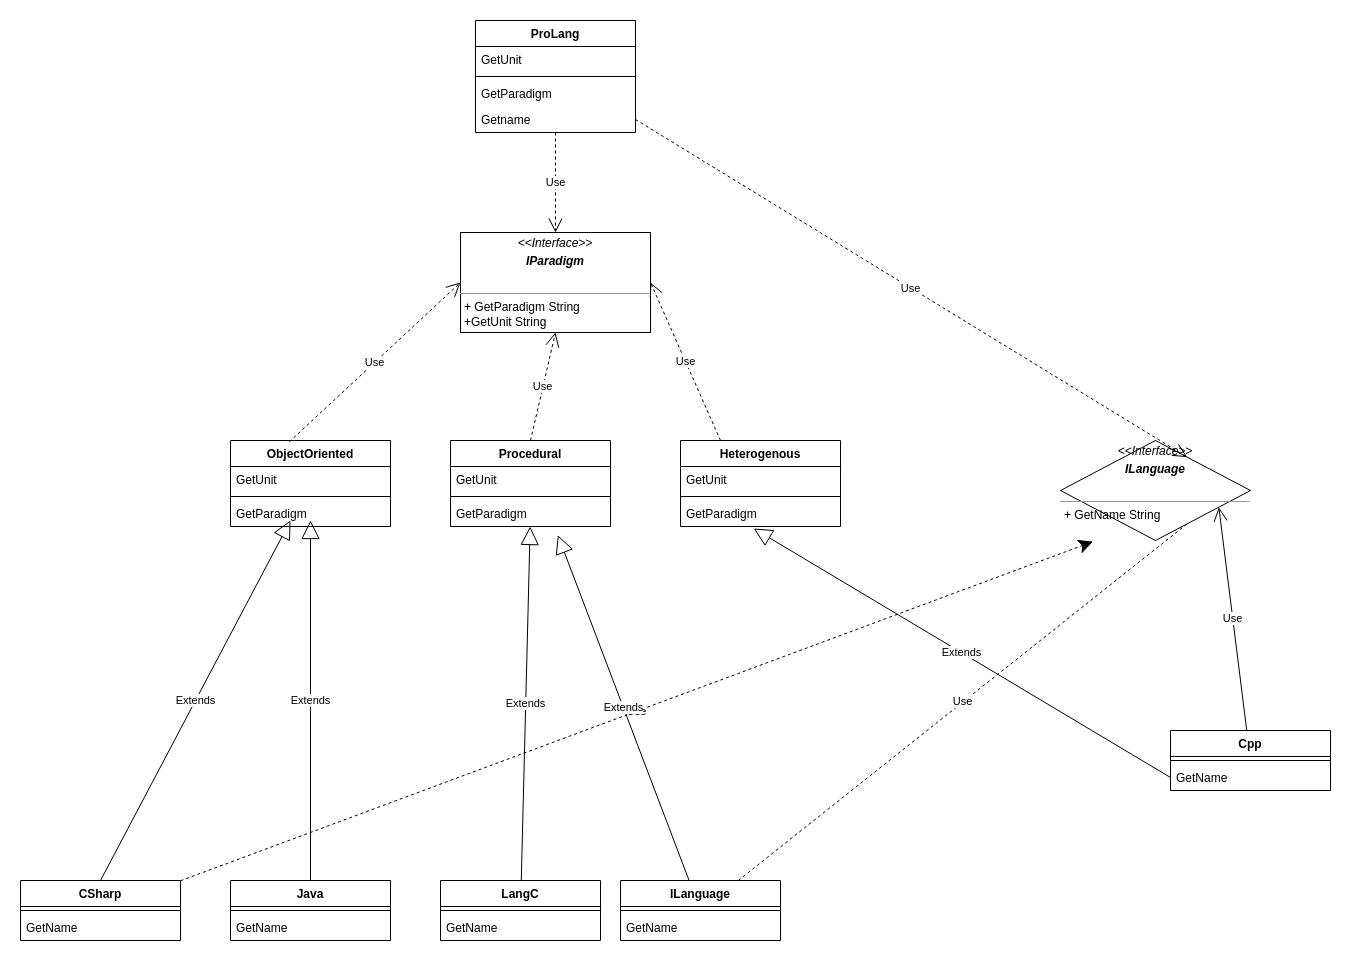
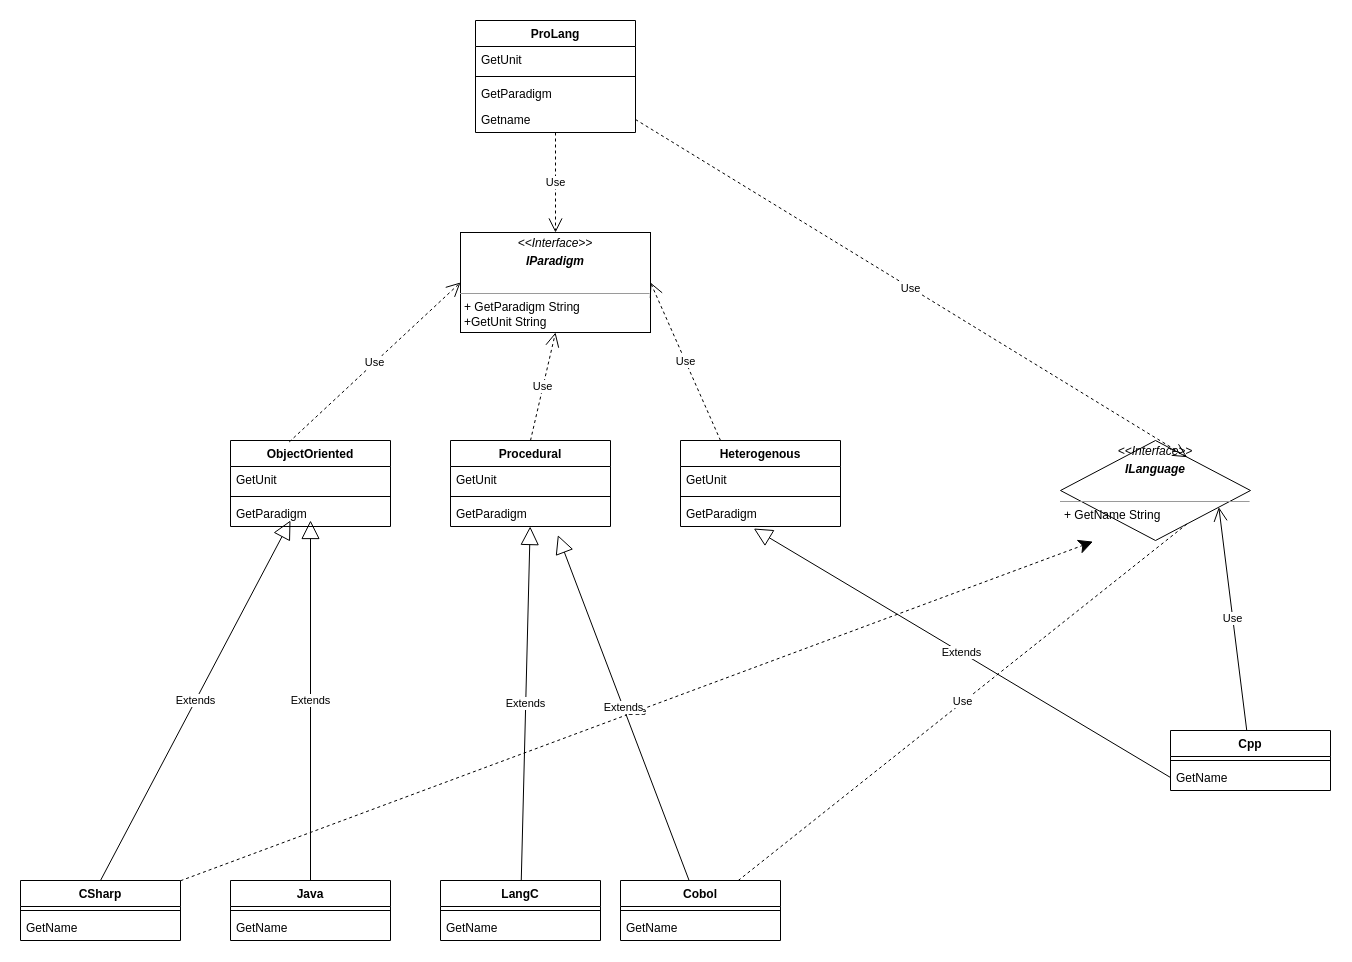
  <mxCell id="0" />
  <mxCell id="1" parent="0" />
  <mxCell id="2" value="ProLang" style="swimlane;fontStyle=1;align=center;verticalAlign=top;childLayout=stackLayout;horizontal=1;startSize=26;horizontalStack=0;resizeParent=1;resizeParentMax=0;resizeLast=0;collapsible=1;marginBottom=0;" vertex="1" parent="1"><mxGeometry x="475" y="20" width="160" height="112" as="geometry" /></mxCell>
  <mxCell id="3" value="GetUnit" style="text;strokeColor=none;fillColor=none;align=left;verticalAlign=top;spacingLeft=4;spacingRight=4;overflow=hidden;rotatable=0;points=[[0,0.5],[1,0.5]];portConstraint=eastwest;" vertex="1" parent="2"><mxGeometry y="26" width="160" height="26" as="geometry" /></mxCell>
  <mxCell id="4" value="" style="line;strokeWidth=1;fillColor=none;align=left;verticalAlign=middle;spacingTop=-1;spacingLeft=3;spacingRight=3;rotatable=0;labelPosition=right;points=[];portConstraint=eastwest;" vertex="1" parent="2"><mxGeometry y="52" width="160" height="8" as="geometry" /></mxCell>
  <mxCell id="5" value="GetParadigm" style="text;strokeColor=none;fillColor=none;align=left;verticalAlign=top;spacingLeft=4;spacingRight=4;overflow=hidden;rotatable=0;points=[[0,0.5],[1,0.5]];portConstraint=eastwest;" vertex="1" parent="2"><mxGeometry y="60" width="160" height="26" as="geometry" /></mxCell>
  <mxCell id="6" value="Getname" style="text;strokeColor=none;fillColor=none;align=left;verticalAlign=top;spacingLeft=4;spacingRight=4;overflow=hidden;rotatable=0;points=[[0,0.5],[1,0.5]];portConstraint=eastwest;" vertex="1" parent="2"><mxGeometry y="86" width="160" height="26" as="geometry" /></mxCell>
  <mxCell id="7" value="&lt;p style=&quot;margin:0px;margin-top:4px;text-align:center;&quot;&gt;&lt;i&gt;&amp;lt;&amp;lt;Interface&amp;gt;&amp;gt;&lt;/i&gt;&lt;/p&gt;&lt;p style=&quot;margin:0px;margin-top:4px;text-align:center;&quot;&gt;&lt;b&gt;&lt;i&gt;IParadigm&lt;/i&gt;&lt;/b&gt;&lt;/p&gt;&lt;p style=&quot;margin:0px;margin-top:4px;text-align:center;&quot;&gt;&lt;br&gt;&lt;/p&gt;&lt;hr size=&quot;1&quot;&gt;&lt;p style=&quot;margin:0px;margin-left:4px;&quot;&gt;+ GetParadigm String&lt;br&gt;&lt;/p&gt;&lt;p style=&quot;margin:0px;margin-left:4px;&quot;&gt;+GetUnit String&amp;nbsp;&lt;/p&gt;&lt;p style=&quot;margin:0px;margin-left:4px;&quot;&gt;&lt;br&gt;&lt;/p&gt;&lt;p style=&quot;margin:0px;margin-left:4px;&quot;&gt;&lt;br&gt;&lt;/p&gt;&lt;p style=&quot;margin:0px;margin-left:4px;&quot;&gt;&lt;br&gt;&lt;/p&gt;" style="verticalAlign=top;align=left;overflow=fill;fontSize=12;fontFamily=Helvetica;html=1;" vertex="1" parent="1"><mxGeometry x="460" y="232" width="190" height="100" as="geometry" /></mxCell>
  <mxCell id="8" value="Procedural" style="swimlane;fontStyle=1;align=center;verticalAlign=top;childLayout=stackLayout;horizontal=1;startSize=26;horizontalStack=0;resizeParent=1;resizeParentMax=0;resizeLast=0;collapsible=1;marginBottom=0;" vertex="1" parent="1"><mxGeometry x="450" y="440" width="160" height="86" as="geometry" /></mxCell>
  <mxCell id="9" value="GetUnit" style="text;strokeColor=none;fillColor=none;align=left;verticalAlign=top;spacingLeft=4;spacingRight=4;overflow=hidden;rotatable=0;points=[[0,0.5],[1,0.5]];portConstraint=eastwest;" vertex="1" parent="8"><mxGeometry y="26" width="160" height="26" as="geometry" /></mxCell>
  <mxCell id="10" value="" style="line;strokeWidth=1;fillColor=none;align=left;verticalAlign=middle;spacingTop=-1;spacingLeft=3;spacingRight=3;rotatable=0;labelPosition=right;points=[];portConstraint=eastwest;" vertex="1" parent="8"><mxGeometry y="52" width="160" height="8" as="geometry" /></mxCell>
  <mxCell id="11" value="GetParadigm" style="text;strokeColor=none;fillColor=none;align=left;verticalAlign=top;spacingLeft=4;spacingRight=4;overflow=hidden;rotatable=0;points=[[0,0.5],[1,0.5]];portConstraint=eastwest;" vertex="1" parent="8"><mxGeometry y="60" width="160" height="26" as="geometry" /></mxCell>
  <mxCell id="12" value="ObjectOriented" style="swimlane;fontStyle=1;align=center;verticalAlign=top;childLayout=stackLayout;horizontal=1;startSize=26;horizontalStack=0;resizeParent=1;resizeParentMax=0;resizeLast=0;collapsible=1;marginBottom=0;" vertex="1" parent="1"><mxGeometry x="230" y="440" width="160" height="86" as="geometry" /></mxCell>
  <mxCell id="13" value="GetUnit" style="text;strokeColor=none;fillColor=none;align=left;verticalAlign=top;spacingLeft=4;spacingRight=4;overflow=hidden;rotatable=0;points=[[0,0.5],[1,0.5]];portConstraint=eastwest;" vertex="1" parent="12"><mxGeometry y="26" width="160" height="26" as="geometry" /></mxCell>
  <mxCell id="14" value="" style="line;strokeWidth=1;fillColor=none;align=left;verticalAlign=middle;spacingTop=-1;spacingLeft=3;spacingRight=3;rotatable=0;labelPosition=right;points=[];portConstraint=eastwest;" vertex="1" parent="12"><mxGeometry y="52" width="160" height="8" as="geometry" /></mxCell>
  <mxCell id="15" value="GetParadigm" style="text;strokeColor=none;fillColor=none;align=left;verticalAlign=top;spacingLeft=4;spacingRight=4;overflow=hidden;rotatable=0;points=[[0,0.5],[1,0.5]];portConstraint=eastwest;" vertex="1" parent="12"><mxGeometry y="60" width="160" height="26" as="geometry" /></mxCell>
  <mxCell id="16" value="Heterogenous" style="swimlane;fontStyle=1;align=center;verticalAlign=top;childLayout=stackLayout;horizontal=1;startSize=26;horizontalStack=0;resizeParent=1;resizeParentMax=0;resizeLast=0;collapsible=1;marginBottom=0;" vertex="1" parent="1"><mxGeometry x="680" y="440" width="160" height="86" as="geometry" /></mxCell>
  <mxCell id="17" value="GetUnit" style="text;strokeColor=none;fillColor=none;align=left;verticalAlign=top;spacingLeft=4;spacingRight=4;overflow=hidden;rotatable=0;points=[[0,0.5],[1,0.5]];portConstraint=eastwest;" vertex="1" parent="16"><mxGeometry y="26" width="160" height="26" as="geometry" /></mxCell>
  <mxCell id="18" value="" style="line;strokeWidth=1;fillColor=none;align=left;verticalAlign=middle;spacingTop=-1;spacingLeft=3;spacingRight=3;rotatable=0;labelPosition=right;points=[];portConstraint=eastwest;" vertex="1" parent="16"><mxGeometry y="52" width="160" height="8" as="geometry" /></mxCell>
  <mxCell id="19" value="GetParadigm" style="text;strokeColor=none;fillColor=none;align=left;verticalAlign=top;spacingLeft=4;spacingRight=4;overflow=hidden;rotatable=0;points=[[0,0.5],[1,0.5]];portConstraint=eastwest;" vertex="1" parent="16"><mxGeometry y="60" width="160" height="26" as="geometry" /></mxCell>
  <mxCell id="20" value="Use" style="endArrow=open;endSize=12;dashed=1;html=1;rounded=0;exitX=0.367;exitY=0.017;exitDx=0;exitDy=0;exitPerimeter=0;entryX=0;entryY=0.5;entryDx=0;entryDy=0;" edge="1" parent="1" source="12" target="7"><mxGeometry width="160" relative="1" as="geometry"><mxPoint x="330" y="420" as="sourcePoint" /><mxPoint x="490" y="420" as="targetPoint" /></mxGeometry></mxCell>
  <mxCell id="21" value="Use" style="endArrow=open;endSize=12;dashed=1;html=1;rounded=0;exitX=0.5;exitY=0;exitDx=0;exitDy=0;entryX=0.5;entryY=1;entryDx=0;entryDy=0;" edge="1" parent="1" source="8" target="7"><mxGeometry width="160" relative="1" as="geometry"><mxPoint x="500" y="410" as="sourcePoint" /><mxPoint x="544.688" y="300" as="targetPoint" /></mxGeometry></mxCell>
  <mxCell id="22" value="Use" style="endArrow=open;endSize=12;dashed=1;html=1;rounded=0;exitX=0.25;exitY=0;exitDx=0;exitDy=0;entryX=1;entryY=0.5;entryDx=0;entryDy=0;" edge="1" parent="1" source="16" target="7"><mxGeometry width="160" relative="1" as="geometry"><mxPoint x="510" y="420" as="sourcePoint" /><mxPoint x="554.688" y="310" as="targetPoint" /></mxGeometry></mxCell>
  <mxCell id="23" value="&lt;p style=&quot;margin:0px;margin-top:4px;text-align:center;&quot;&gt;&lt;i&gt;&amp;lt;&amp;lt;Interface&amp;gt;&amp;gt;&lt;/i&gt;&lt;/p&gt;&lt;p style=&quot;margin:0px;margin-top:4px;text-align:center;&quot;&gt;&lt;b&gt;&lt;i&gt;ILanguage&lt;/i&gt;&lt;/b&gt;&lt;/p&gt;&lt;p style=&quot;margin:0px;margin-top:4px;text-align:center;&quot;&gt;&lt;br&gt;&lt;/p&gt;&lt;hr size=&quot;1&quot;&gt;&lt;p style=&quot;margin:0px;margin-left:4px;&quot;&gt;+ GetName String&lt;/p&gt;" style="rhombus;verticalAlign=top;align=left;overflow=fill;fontSize=12;fontFamily=Helvetica;html=1;" vertex="1" parent="1"><mxGeometry x="1060" y="440" width="190" height="100" as="geometry" /></mxCell>
  <mxCell id="24" value="CSharp" style="swimlane;fontStyle=1;align=center;verticalAlign=top;childLayout=stackLayout;horizontal=1;startSize=26;horizontalStack=0;resizeParent=1;resizeParentMax=0;resizeLast=0;collapsible=1;marginBottom=0;" vertex="1" parent="1"><mxGeometry x="20" y="880" width="160" height="60" as="geometry" /></mxCell>
  <mxCell id="25" value="" style="line;strokeWidth=1;fillColor=none;align=left;verticalAlign=middle;spacingTop=-1;spacingLeft=3;spacingRight=3;rotatable=0;labelPosition=right;points=[];portConstraint=eastwest;" vertex="1" parent="24"><mxGeometry y="26" width="160" height="8" as="geometry" /></mxCell>
  <mxCell id="26" value="GetName" style="text;strokeColor=none;fillColor=none;align=left;verticalAlign=top;spacingLeft=4;spacingRight=4;overflow=hidden;rotatable=0;points=[[0,0.5],[1,0.5]];portConstraint=eastwest;" vertex="1" parent="24"><mxGeometry y="34" width="160" height="26" as="geometry" /></mxCell>
  <mxCell id="27" value="Java" style="swimlane;fontStyle=1;align=center;verticalAlign=top;childLayout=stackLayout;horizontal=1;startSize=26;horizontalStack=0;resizeParent=1;resizeParentMax=0;resizeLast=0;collapsible=1;marginBottom=0;" vertex="1" parent="1"><mxGeometry x="230" y="880" width="160" height="60" as="geometry" /></mxCell>
  <mxCell id="28" value="" style="line;strokeWidth=1;fillColor=none;align=left;verticalAlign=middle;spacingTop=-1;spacingLeft=3;spacingRight=3;rotatable=0;labelPosition=right;points=[];portConstraint=eastwest;" vertex="1" parent="27"><mxGeometry y="26" width="160" height="8" as="geometry" /></mxCell>
  <mxCell id="29" value="GetName" style="text;strokeColor=none;fillColor=none;align=left;verticalAlign=top;spacingLeft=4;spacingRight=4;overflow=hidden;rotatable=0;points=[[0,0.5],[1,0.5]];portConstraint=eastwest;" vertex="1" parent="27"><mxGeometry y="34" width="160" height="26" as="geometry" /></mxCell>
  <mxCell id="30" value="Cpp" style="swimlane;fontStyle=1;align=center;verticalAlign=top;childLayout=stackLayout;horizontal=1;startSize=26;horizontalStack=0;resizeParent=1;resizeParentMax=0;resizeLast=0;collapsible=1;marginBottom=0;" vertex="1" parent="1"><mxGeometry x="1170" y="730" width="160" height="60" as="geometry" /></mxCell>
  <mxCell id="31" value="" style="line;strokeWidth=1;fillColor=none;align=left;verticalAlign=middle;spacingTop=-1;spacingLeft=3;spacingRight=3;rotatable=0;labelPosition=right;points=[];portConstraint=eastwest;" vertex="1" parent="30"><mxGeometry y="26" width="160" height="8" as="geometry" /></mxCell>
  <mxCell id="32" value="GetName" style="text;strokeColor=none;fillColor=none;align=left;verticalAlign=top;spacingLeft=4;spacingRight=4;overflow=hidden;rotatable=0;points=[[0,0.5],[1,0.5]];portConstraint=eastwest;" vertex="1" parent="30"><mxGeometry y="34" width="160" height="26" as="geometry" /></mxCell>
  <mxCell id="33" value="LangC" style="swimlane;fontStyle=1;align=center;verticalAlign=top;childLayout=stackLayout;horizontal=1;startSize=26;horizontalStack=0;resizeParent=1;resizeParentMax=0;resizeLast=0;collapsible=1;marginBottom=0;" vertex="1" parent="1"><mxGeometry x="440" y="880" width="160" height="60" as="geometry" /></mxCell>
  <mxCell id="34" value="" style="line;strokeWidth=1;fillColor=none;align=left;verticalAlign=middle;spacingTop=-1;spacingLeft=3;spacingRight=3;rotatable=0;labelPosition=right;points=[];portConstraint=eastwest;" vertex="1" parent="33"><mxGeometry y="26" width="160" height="8" as="geometry" /></mxCell>
  <mxCell id="35" value="GetName" style="text;strokeColor=none;fillColor=none;align=left;verticalAlign=top;spacingLeft=4;spacingRight=4;overflow=hidden;rotatable=0;points=[[0,0.5],[1,0.5]];portConstraint=eastwest;" vertex="1" parent="33"><mxGeometry y="34" width="160" height="26" as="geometry" /></mxCell>
- <mxCell id="36" value="ILanguage" style="swimlane;fontStyle=1;align=center;verticalAlign=top;childLayout=stackLayout;horizontal=1;startSize=26;horizontalStack=0;resizeParent=1;resizeParentMax=0;resizeLast=0;collapsible=1;marginBottom=0;" vertex="1" parent="1"><mxGeometry x="620" y="880" width="160" height="60" as="geometry" /></mxCell>
+ <mxCell id="36" value="Cobol" style="swimlane;fontStyle=1;align=center;verticalAlign=top;childLayout=stackLayout;horizontal=1;startSize=26;horizontalStack=0;resizeParent=1;resizeParentMax=0;resizeLast=0;collapsible=1;marginBottom=0;" vertex="1" parent="1"><mxGeometry x="620" y="880" width="160" height="60" as="geometry" /></mxCell>
  <mxCell id="37" value="" style="line;strokeWidth=1;fillColor=none;align=left;verticalAlign=middle;spacingTop=-1;spacingLeft=3;spacingRight=3;rotatable=0;labelPosition=right;points=[];portConstraint=eastwest;" vertex="1" parent="36"><mxGeometry y="26" width="160" height="8" as="geometry" /></mxCell>
  <mxCell id="38" value="GetName" style="text;strokeColor=none;fillColor=none;align=left;verticalAlign=top;spacingLeft=4;spacingRight=4;overflow=hidden;rotatable=0;points=[[0,0.5],[1,0.5]];portConstraint=eastwest;" vertex="1" parent="36"><mxGeometry y="34" width="160" height="26" as="geometry" /></mxCell>
  <mxCell id="39" value="Use" style="endArrow=open;endSize=12;dashed=0;html=1;rounded=0;entryX=1;entryY=0.75;entryDx=0;entryDy=0;" edge="1" parent="1" source="30" target="23"><mxGeometry width="160" relative="1" as="geometry"><mxPoint x="930" y="990" as="sourcePoint" /><mxPoint x="1010" y="890" as="targetPoint" /></mxGeometry></mxCell>
  <mxCell id="40" value="Use" style="endArrow=open;endSize=12;dashed=1;html=1;rounded=0;entryX=0.5;entryY=0;entryDx=0;entryDy=0;" edge="1" parent="1" source="6" target="7"><mxGeometry width="160" relative="1" as="geometry"><mxPoint x="730" y="450" as="sourcePoint" /><mxPoint x="660" y="292" as="targetPoint" /></mxGeometry></mxCell>
  <mxCell id="41" value="Use" style="endArrow=none;endSize=12;dashed=1;html=1;rounded=0;entryX=0.75;entryY=1;entryDx=0;entryDy=0;" edge="1" parent="1" source="36" target="23"><mxGeometry width="160" relative="1" as="geometry"><mxPoint x="1379.651" y="650" as="sourcePoint" /><mxPoint x="1100" y="465" as="targetPoint" /></mxGeometry></mxCell>
  <mxCell id="42" value="Use" style="endArrow=classic;endSize=12;dashed=1;html=1;rounded=0;entryX=0.171;entryY=1.011;entryDx=0;entryDy=0;entryPerimeter=0;" edge="1" parent="1" source="24" target="23"><mxGeometry width="160" relative="1" as="geometry"><mxPoint x="1316.813" y="860" as="sourcePoint" /><mxPoint x="1040.27" y="502.2" as="targetPoint" /></mxGeometry></mxCell>
  <mxCell id="43" value="Use" style="endArrow=open;endSize=12;dashed=1;html=1;rounded=0;entryX=0.75;entryY=0;entryDx=0;entryDy=0;exitX=1;exitY=0.5;exitDx=0;exitDy=0;" edge="1" parent="1" source="6" target="23"><mxGeometry width="160" relative="1" as="geometry"><mxPoint x="565" y="142" as="sourcePoint" /><mxPoint x="565" y="242" as="targetPoint" /></mxGeometry></mxCell>
  <mxCell id="44" value="Extends" style="endArrow=block;endSize=16;endFill=0;html=1;rounded=0;exitX=0.5;exitY=0;exitDx=0;exitDy=0;" edge="1" parent="1" source="24"><mxGeometry width="160" relative="1" as="geometry"><mxPoint x="250" y="550" as="sourcePoint" /><mxPoint x="290" y="520" as="targetPoint" /></mxGeometry></mxCell>
  <mxCell id="45" value="Extends" style="endArrow=block;endSize=16;endFill=0;html=1;rounded=0;exitX=0.5;exitY=0;exitDx=0;exitDy=0;" edge="1" parent="1" source="27"><mxGeometry width="160" relative="1" as="geometry"><mxPoint x="110" y="890" as="sourcePoint" /><mxPoint x="310" y="520" as="targetPoint" /></mxGeometry></mxCell>
  <mxCell id="46" value="Extends" style="endArrow=block;endSize=16;endFill=0;html=1;rounded=0;" edge="1" parent="1" source="33" target="11"><mxGeometry width="160" relative="1" as="geometry"><mxPoint x="320" y="890" as="sourcePoint" /><mxPoint x="320" y="530" as="targetPoint" /></mxGeometry></mxCell>
  <mxCell id="47" value="Extends" style="endArrow=block;endSize=16;endFill=0;html=1;rounded=0;entryX=0.671;entryY=1.333;entryDx=0;entryDy=0;entryPerimeter=0;" edge="1" parent="1" source="36" target="11"><mxGeometry width="160" relative="1" as="geometry"><mxPoint x="330" y="900" as="sourcePoint" /><mxPoint x="330" y="540" as="targetPoint" /></mxGeometry></mxCell>
  <mxCell id="48" value="Extends" style="endArrow=block;endSize=16;endFill=0;html=1;rounded=0;entryX=0.458;entryY=1.077;entryDx=0;entryDy=0;entryPerimeter=0;exitX=0;exitY=0.5;exitDx=0;exitDy=0;" edge="1" parent="1" source="32" target="19"><mxGeometry width="160" relative="1" as="geometry"><mxPoint x="698.599" y="890" as="sourcePoint" /><mxPoint x="567.36" y="544.658" as="targetPoint" /></mxGeometry></mxCell>
